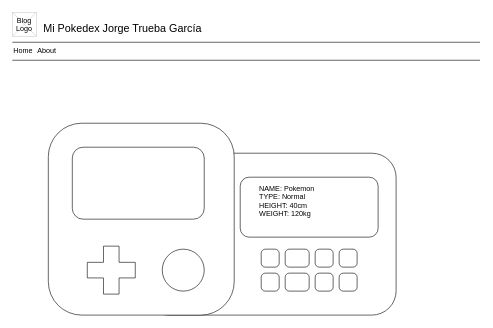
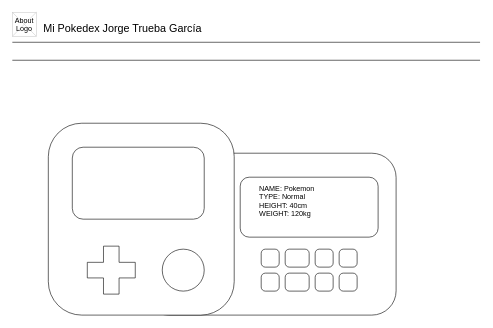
  <mxCell id="0" />
  <mxCell id="1" parent="0" />
  <mxCell id="2" value="" style="rounded=1;whiteSpace=wrap;html=1;" vertex="1" parent="1"><mxGeometry x="240" y="255" width="420" height="270" as="geometry" /></mxCell>
  <mxCell id="3" value="" style="shape=square;whiteSpace=wrap;html=1;align=left;direction=west;rounded=1;arcSize=18;" vertex="1" parent="1"><mxGeometry x="80" y="205" width="310" height="320" as="geometry" /></mxCell>
  <mxCell id="4" value="Mi Pokedex Jorge Trueba García" style="text;spacingTop=-5;fontSize=18;fontStyle=0" parent="1" vertex="1"><mxGeometry x="70" y="35" width="230" height="20" as="geometry" /></mxCell>
  <mxCell id="5" value="" style="line;strokeWidth=1" parent="1" vertex="1"><mxGeometry x="20" y="65" width="780" height="10" as="geometry" /></mxCell>
  <mxCell id="6" value="" style="line;strokeWidth=1" parent="1" vertex="1"><mxGeometry x="20" y="95" width="780" height="10" as="geometry" /></mxCell>
- <mxCell id="7" value="Home" style="text;spacingTop=-5;" parent="1" vertex="1"><mxGeometry x="20" y="75" width="30" height="20" as="geometry" /></mxCell>
- <mxCell id="8" value="About" style="text;spacingTop=-5;" parent="1" vertex="1"><mxGeometry x="60" y="75" width="30" height="20" as="geometry" /></mxCell>
  <mxCell id="9" value="" style="verticalLabelPosition=bottom;verticalAlign=top;strokeWidth=1;shape=mxgraph.mockup.graphics.iconGrid;strokeColor=#CCCCCC;gridSize=1,1;" parent="1" vertex="1"><mxGeometry x="20" y="20" width="40" height="40" as="geometry" /></mxCell>
- <mxCell id="10" value="Blog &#10;Logo" style="text;spacingTop=-5;align=center" parent="1" vertex="1"><mxGeometry x="20" y="25" width="40" height="40" as="geometry" /></mxCell>
+ <mxCell id="10" value="About &#10;Logo" style="text;spacingTop=-5;align=center" parent="1" vertex="1"><mxGeometry x="20" y="25" width="40" height="40" as="geometry" /></mxCell>
  <mxCell id="11" value="" style="rounded=1;whiteSpace=wrap;html=1;" vertex="1" parent="1"><mxGeometry x="120" y="245" width="220" height="120" as="geometry" /></mxCell>
  <mxCell id="12" value="" style="rounded=1;whiteSpace=wrap;html=1;" vertex="1" parent="1"><mxGeometry x="400" y="295" width="230" height="100" as="geometry" /></mxCell>
  <mxCell id="13" value="" style="rounded=1;whiteSpace=wrap;html=1;arcSize=23;" vertex="1" parent="1"><mxGeometry x="435" y="415" width="30" height="30" as="geometry" /></mxCell>
  <mxCell id="14" value="" style="rounded=1;whiteSpace=wrap;html=1;arcSize=23;" vertex="1" parent="1"><mxGeometry x="475" y="415" width="40" height="30" as="geometry" /></mxCell>
  <mxCell id="15" value="" style="rounded=1;whiteSpace=wrap;html=1;arcSize=23;" vertex="1" parent="1"><mxGeometry x="525" y="415" width="30" height="30" as="geometry" /></mxCell>
  <mxCell id="16" value="" style="rounded=1;whiteSpace=wrap;html=1;arcSize=23;" vertex="1" parent="1"><mxGeometry x="565" y="415" width="30" height="30" as="geometry" /></mxCell>
  <mxCell id="17" value="" style="rounded=1;whiteSpace=wrap;html=1;arcSize=23;" vertex="1" parent="1"><mxGeometry x="435" y="455" width="30" height="30" as="geometry" /></mxCell>
  <mxCell id="18" value="" style="rounded=1;whiteSpace=wrap;html=1;arcSize=23;" vertex="1" parent="1"><mxGeometry x="475" y="455" width="40" height="30" as="geometry" /></mxCell>
  <mxCell id="19" value="" style="rounded=1;whiteSpace=wrap;html=1;arcSize=23;" vertex="1" parent="1"><mxGeometry x="525" y="455" width="30" height="30" as="geometry" /></mxCell>
  <mxCell id="20" value="" style="rounded=1;whiteSpace=wrap;html=1;arcSize=23;" vertex="1" parent="1"><mxGeometry x="565" y="455" width="30" height="30" as="geometry" /></mxCell>
  <mxCell id="21" value="" style="ellipse;whiteSpace=wrap;html=1;aspect=fixed;" vertex="1" parent="1"><mxGeometry x="270" y="415" width="70" height="70" as="geometry" /></mxCell>
  <mxCell id="22" value="NAME: Pokemon&lt;br&gt;TYPE: Normal&lt;br&gt;HEIGHT: 40cm&lt;br&gt;WEIGHT: 120kg&lt;br&gt;" style="text;html=1;strokeColor=none;fillColor=none;align=left;verticalAlign=middle;whiteSpace=wrap;rounded=0;" vertex="1" parent="1"><mxGeometry x="430" y="325" width="120" height="20" as="geometry" /></mxCell>
  <mxCell id="23" value="" style="shape=cross;whiteSpace=wrap;html=1;align=left;size=0.325;" vertex="1" parent="1"><mxGeometry x="145" y="410" width="80" height="80" as="geometry" /></mxCell>
